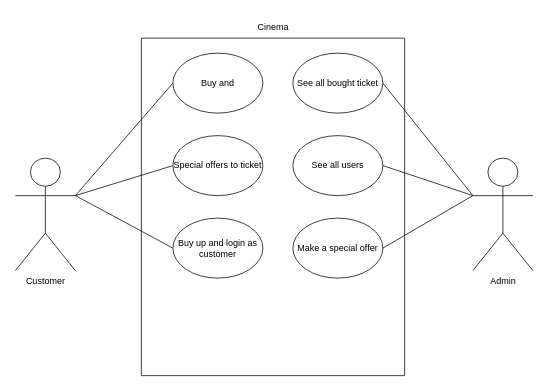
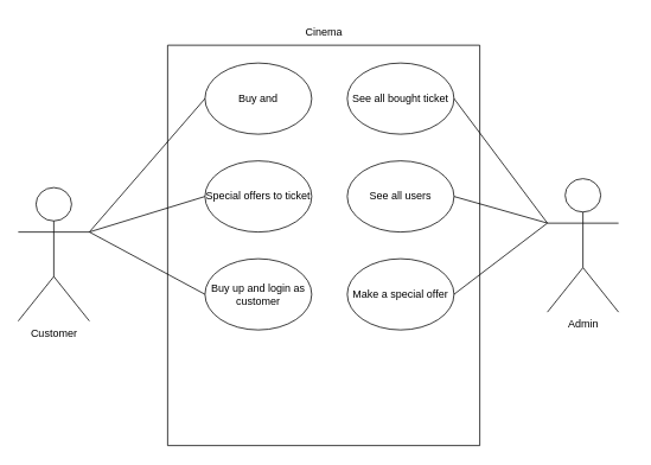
  <mxCell id="0" />
  <mxCell id="1" parent="0" />
  <mxCell id="2" value="" style="swimlane;startSize=0;" vertex="1" parent="1"><mxGeometry x="188" y="50" width="351" height="450" as="geometry" /></mxCell>
  <mxCell id="3" value="Buy and" style="ellipse;whiteSpace=wrap;html=1;" vertex="1" parent="2"><mxGeometry x="42" y="20" width="120" height="80" as="geometry" /></mxCell>
  <mxCell id="4" value="Special offers to ticket" style="ellipse;whiteSpace=wrap;html=1;" vertex="1" parent="2"><mxGeometry x="42" y="130" width="120" height="80" as="geometry" /></mxCell>
  <mxCell id="5" value="Buy up and login as customer" style="ellipse;whiteSpace=wrap;html=1;" vertex="1" parent="2"><mxGeometry x="42" y="240" width="120" height="80" as="geometry" /></mxCell>
  <mxCell id="6" value="See all bought ticket" style="ellipse;whiteSpace=wrap;html=1;" vertex="1" parent="2"><mxGeometry x="202" y="20" width="120" height="80" as="geometry" /></mxCell>
  <mxCell id="7" value="See all users" style="ellipse;whiteSpace=wrap;html=1;" vertex="1" parent="2"><mxGeometry x="202" y="130" width="120" height="80" as="geometry" /></mxCell>
  <mxCell id="8" value="Make a special offer" style="ellipse;whiteSpace=wrap;html=1;" vertex="1" parent="2"><mxGeometry x="202" y="240" width="120" height="80" as="geometry" /></mxCell>
  <mxCell id="9" value="Customer" style="shape=umlActor;verticalLabelPosition=bottom;verticalAlign=top;html=1;outlineConnect=0;" vertex="1" parent="1"><mxGeometry x="20" y="210" width="80" height="150" as="geometry" /></mxCell>
- <mxCell id="10" value="Admin" style="shape=umlActor;verticalLabelPosition=bottom;verticalAlign=top;html=1;outlineConnect=0;" vertex="1" parent="1"><mxGeometry x="630" y="210" width="80" height="150" as="geometry" /></mxCell>
+ <mxCell id="10" value="Admin" style="shape=umlActor;verticalLabelPosition=bottom;verticalAlign=top;html=1;outlineConnect=0;" vertex="1" parent="1"><mxGeometry x="615" y="200" width="80" height="150" as="geometry" /></mxCell>
  <mxCell id="11" value="" style="endArrow=none;html=1;rounded=0;entryX=0;entryY=0.5;entryDx=0;entryDy=0;exitX=1;exitY=0.333;exitDx=0;exitDy=0;exitPerimeter=0;" edge="1" parent="1" source="9" target="3"><mxGeometry width="50" height="50" relative="1" as="geometry"><mxPoint x="80" y="460" as="sourcePoint" /><mxPoint x="130" y="410" as="targetPoint" /></mxGeometry></mxCell>
  <mxCell id="12" value="" style="endArrow=none;html=1;rounded=0;entryX=0;entryY=0.5;entryDx=0;entryDy=0;exitX=1;exitY=0.333;exitDx=0;exitDy=0;exitPerimeter=0;" edge="1" parent="1" source="9" target="4"><mxGeometry width="50" height="50" relative="1" as="geometry"><mxPoint x="110" y="270" as="sourcePoint" /><mxPoint x="240" y="120" as="targetPoint" /></mxGeometry></mxCell>
  <mxCell id="13" value="" style="endArrow=none;html=1;rounded=0;entryX=0;entryY=0.5;entryDx=0;entryDy=0;exitX=1;exitY=0.333;exitDx=0;exitDy=0;exitPerimeter=0;" edge="1" parent="1" source="9" target="5"><mxGeometry width="50" height="50" relative="1" as="geometry"><mxPoint x="120" y="280" as="sourcePoint" /><mxPoint x="250" y="130" as="targetPoint" /></mxGeometry></mxCell>
  <mxCell id="14" value="" style="endArrow=none;html=1;rounded=0;entryX=1;entryY=0.5;entryDx=0;entryDy=0;exitX=0;exitY=0.333;exitDx=0;exitDy=0;exitPerimeter=0;" edge="1" parent="1" source="10" target="6"><mxGeometry width="50" height="50" relative="1" as="geometry"><mxPoint x="130" y="290" as="sourcePoint" /><mxPoint x="260" y="140" as="targetPoint" /></mxGeometry></mxCell>
  <mxCell id="15" value="" style="endArrow=none;html=1;rounded=0;entryX=0;entryY=0.333;entryDx=0;entryDy=0;exitX=1;exitY=0.5;exitDx=0;exitDy=0;entryPerimeter=0;" edge="1" parent="1" source="7" target="10"><mxGeometry width="50" height="50" relative="1" as="geometry"><mxPoint x="140" y="300" as="sourcePoint" /><mxPoint x="270" y="150" as="targetPoint" /></mxGeometry></mxCell>
  <mxCell id="16" value="" style="endArrow=none;html=1;rounded=0;entryX=0;entryY=0.333;entryDx=0;entryDy=0;exitX=1;exitY=0.5;exitDx=0;exitDy=0;entryPerimeter=0;" edge="1" parent="1" source="8" target="10"><mxGeometry width="50" height="50" relative="1" as="geometry"><mxPoint x="150" y="310" as="sourcePoint" /><mxPoint x="280" y="160" as="targetPoint" /></mxGeometry></mxCell>
  <mxCell id="17" value="Cinema" style="text;html=1;strokeColor=none;fillColor=none;align=center;verticalAlign=middle;whiteSpace=wrap;rounded=0;" vertex="1" parent="1"><mxGeometry x="334" y="20" width="60" height="30" as="geometry" /></mxCell>
